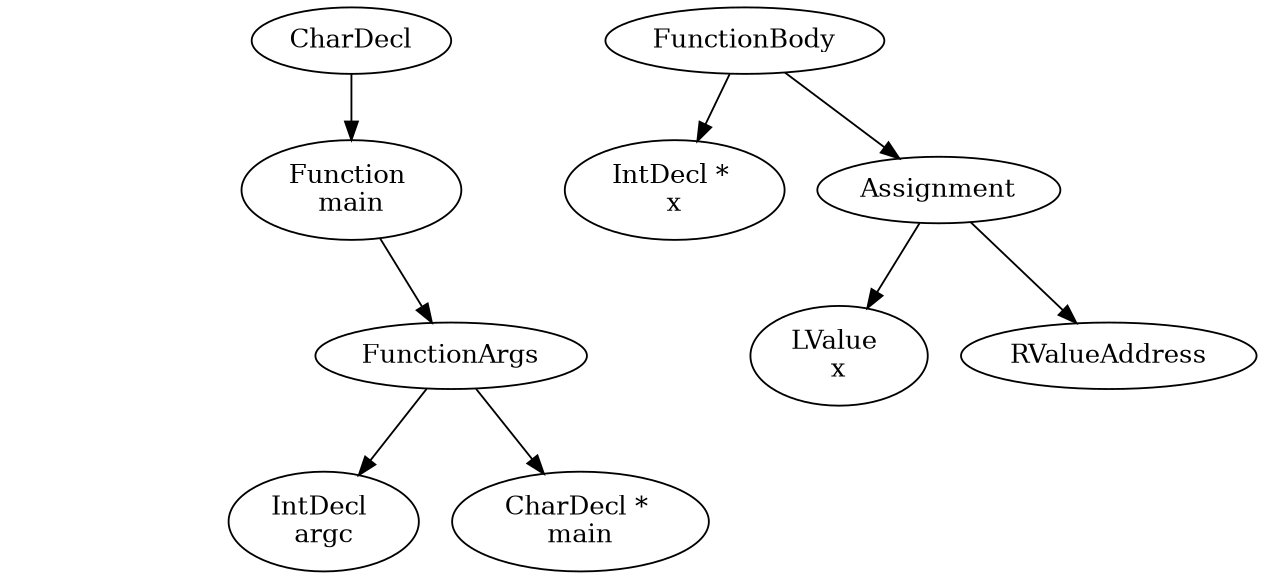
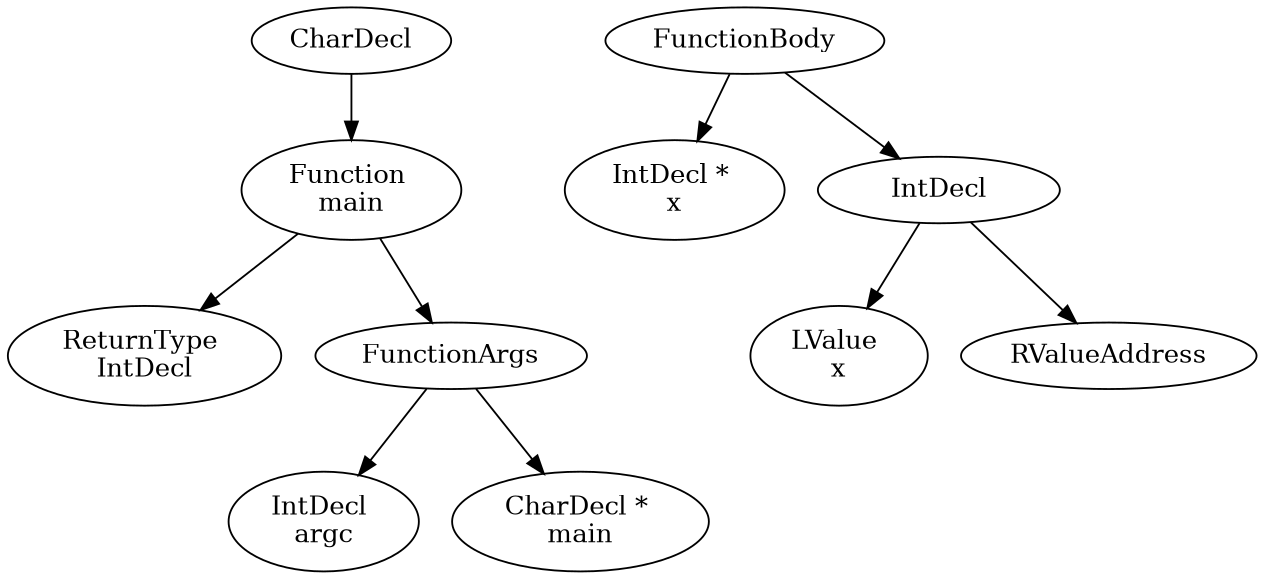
  digraph {
    n1 [label=CharDecl]
    n2 [label="Function \nmain"]
+   n3 [label="ReturnType \nIntDecl"]
    n4 [label=FunctionArgs]
    n5 [label="IntDecl \nargc"]
    n6 [label="CharDecl * \nmain"]
    n7 [label=FunctionBody]
    n8 [label="IntDecl * \nx"]
-   n9 [label=Assignment]
+   n9 [label=IntDecl]
    n10 [label="LValue \nx"]
    n11 [label=RValueAddress]
    n1 -> n2
+   n2 -> n3
    n2 -> n4
    n4 -> n5
    n4 -> n6
    n7 -> n8
    n7 -> n9
    n9 -> n10
    n9 -> n11
  }
